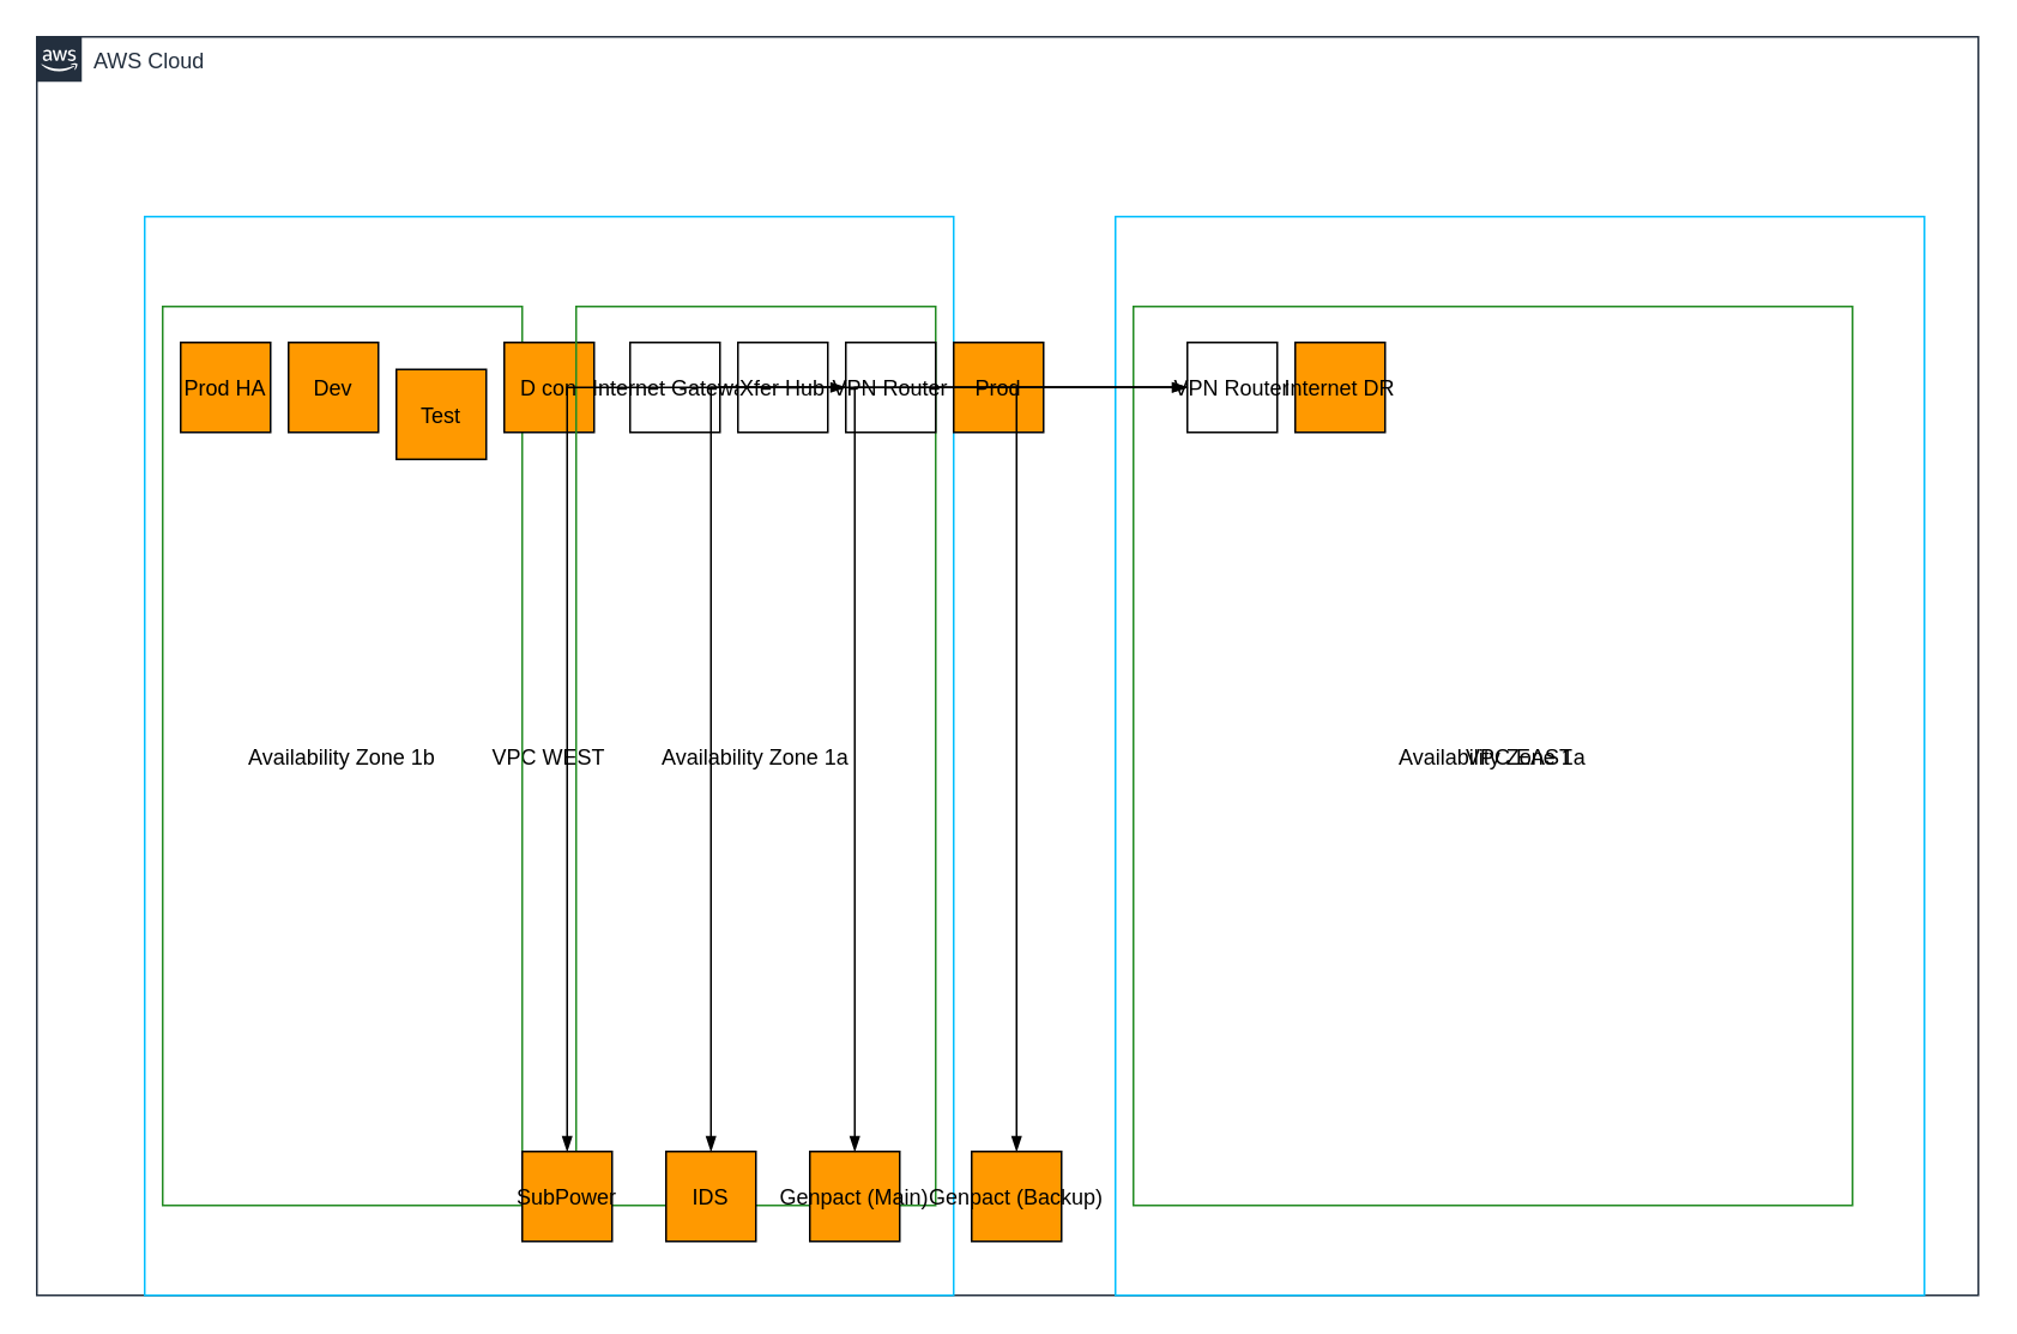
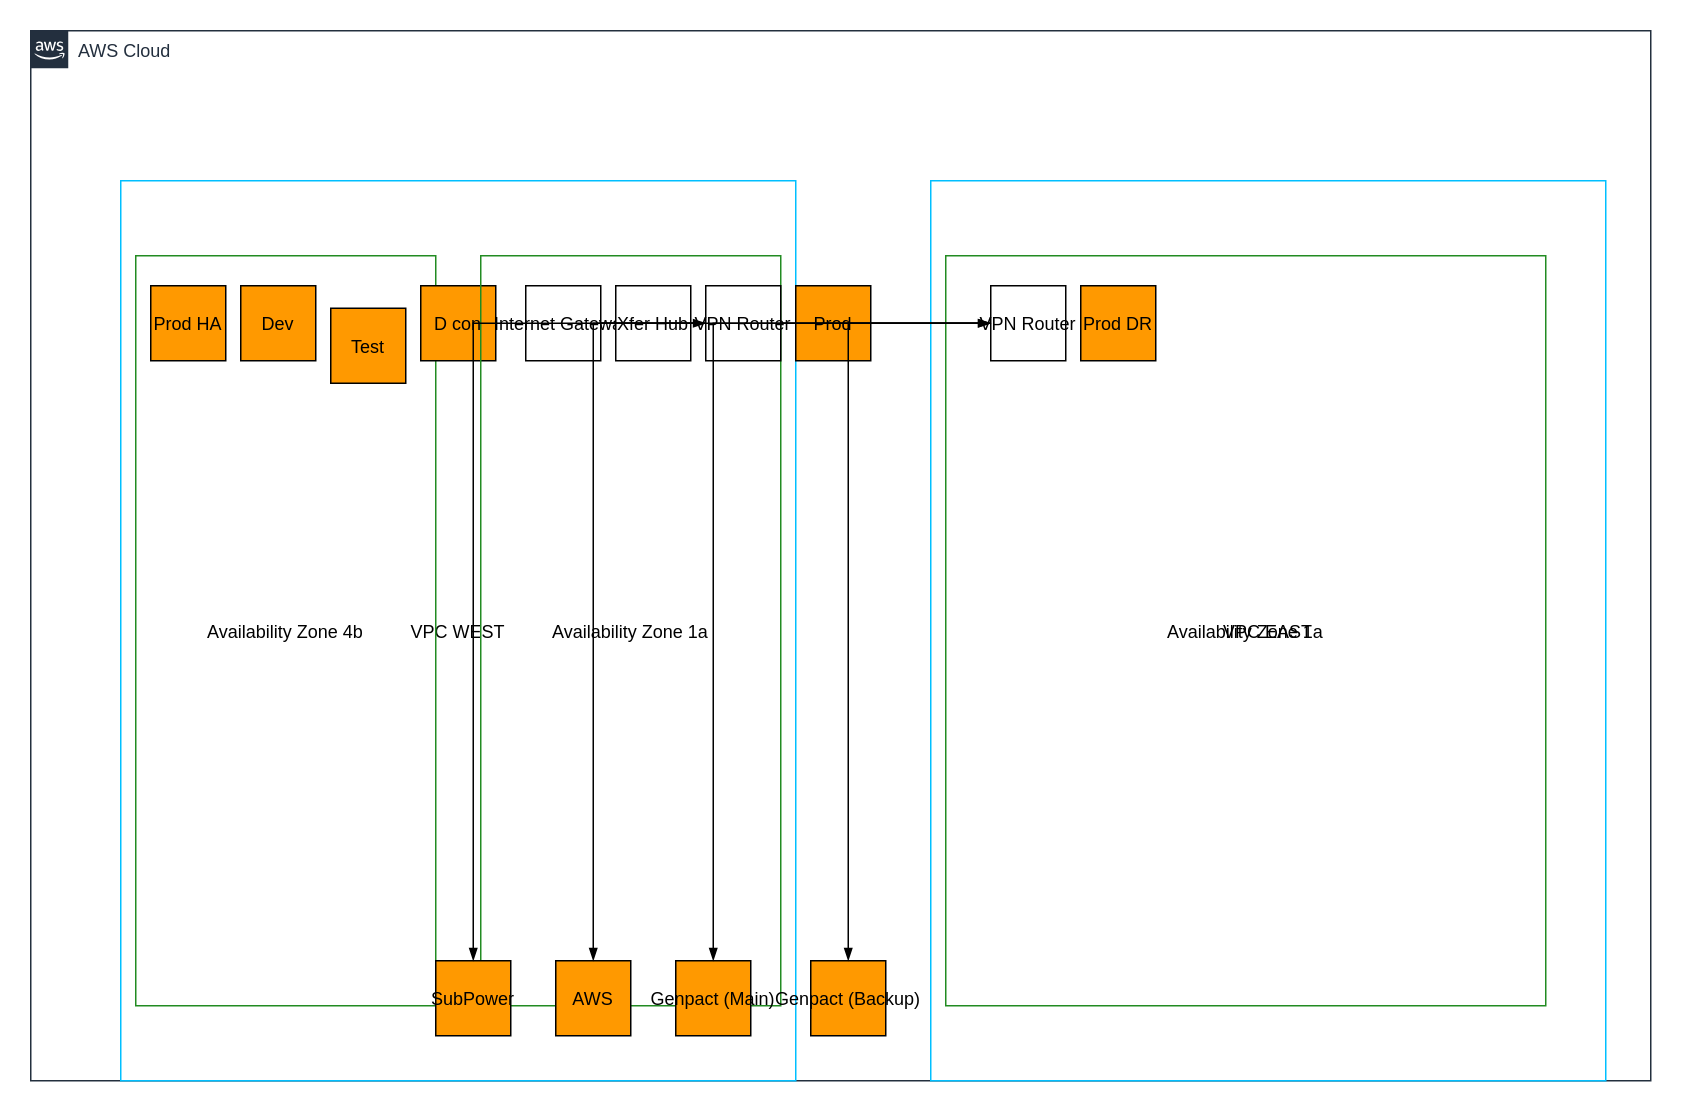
  <mxCell id="0" />
  <mxCell id="1" parent="0" />
  <mxCell id="2" value="AWS Cloud" style="points=[[0,0],[0.25,0],[0.5,0],[0.75,0],[1,0],[1,0.25],[1,0.5],[1,0.75],[1,1],[0.75,1],[0.5,1],[0.25,1],[0,1],[0,0.75],[0,0.5],[0,0.25]];outlineConnect=0;gradientColor=none;html=1;whiteSpace=wrap;fontSize=12;fontStyle=0;shape=mxgraph.aws4.group;grIcon=mxgraph.aws4.group_aws_cloud_alt;strokeColor=#232F3E;fillColor=none;verticalAlign=top;align=left;spacingLeft=30;fontColor=#232F3E;dashed=0;labelBackgroundColor=#ffffff;container=1;pointerEvents=0;collapsible=0;recursiveResize=0;" parent="1" vertex="1"><mxGeometry x="20" y="20" width="1080" height="700" as="geometry" /></mxCell>
  <mxCell id="3" value="VPC WEST" style="strokeColor=#00BFFF;fillColor=none;container=1;" parent="2" vertex="1"><mxGeometry x="60" y="100" width="450" height="600" as="geometry" /></mxCell>
  <mxCell id="4" value="VPC EAST" style="strokeColor=#00BFFF;fillColor=none;container=1;" parent="2" vertex="1"><mxGeometry x="600" y="100" width="450" height="600" as="geometry" /></mxCell>
- <mxCell id="5" value="Availability Zone 1b" style="strokeColor=#228B22;fillColor=none;container=1;" parent="3" vertex="1"><mxGeometry x="10" y="50" width="200" height="500" as="geometry" /></mxCell>
+ <mxCell id="5" value="Availability Zone 4b" style="strokeColor=#228B22;fillColor=none;container=1;" parent="3" vertex="1"><mxGeometry x="10" y="50" width="200" height="500" as="geometry" /></mxCell>
  <mxCell id="6" value="Availability Zone 1a" style="strokeColor=#228B22;fillColor=none;container=1;" parent="3" vertex="1"><mxGeometry x="240" y="50" width="200" height="500" as="geometry" /></mxCell>
  <mxCell id="7" value="Availability Zone 1a" style="strokeColor=#228B22;fillColor=none;container=1;" parent="4" vertex="1"><mxGeometry x="10" y="50" width="400" height="500" as="geometry" /></mxCell>
  <mxCell id="8" value="Prod HA" style="shape=mxgraph.aws4.compute_amazon_ec2_instance;fillColor=#FF9900;" parent="5" vertex="1"><mxGeometry x="10" y="20" width="50" height="50" as="geometry" /></mxCell>
  <mxCell id="9" value="Dev" style="shape=mxgraph.aws4.compute_amazon_ec2_instance;fillColor=#FF9900;" parent="5" vertex="1"><mxGeometry x="70" y="20" width="50" height="50" as="geometry" /></mxCell>
  <mxCell id="10" value="Test" style="shape=mxgraph.aws4.compute_amazon_ec2_instance;fillColor=#FF9900;" parent="5" vertex="1"><mxGeometry x="130" y="35" width="50" height="50" as="geometry" /></mxCell>
  <mxCell id="11" value="D con" style="shape=mxgraph.aws4.compute_amazon_ec2_instance;fillColor=#FF9900;" parent="5" vertex="1"><mxGeometry x="190" y="20" width="50" height="50" as="geometry" /></mxCell>
  <mxCell id="12" value="Internet Gateway" style="shape=mxgraph.aws4.networking_content_delivery_internet_gateway;fillColor=#FFFFFF;" parent="6" vertex="1"><mxGeometry x="30" y="20" width="50" height="50" as="geometry" /></mxCell>
  <mxCell id="13" value="Xfer Hub" style="shape=mxgraph.aws4.storage_transfer;fillColor=#FFFFFF;" parent="6" vertex="1"><mxGeometry x="90" y="20" width="50" height="50" as="geometry" /></mxCell>
  <mxCell id="14" value="VPN Router" style="shape=mxgraph.aws4.networking_content_delivery_vpn_gateway;fillColor=#FFFFFF;" parent="6" vertex="1"><mxGeometry x="150" y="20" width="50" height="50" as="geometry" /></mxCell>
  <mxCell id="15" value="Prod" style="shape=mxgraph.aws4.compute_amazon_ec2_instance;fillColor=#FF9900;" parent="6" vertex="1"><mxGeometry x="210" y="20" width="50" height="50" as="geometry" /></mxCell>
  <mxCell id="16" value="VPN Router" style="shape=mxgraph.aws4.networking_content_delivery_vpn_gateway;fillColor=#FFFFFF;" parent="7" vertex="1"><mxGeometry x="30" y="20" width="50" height="50" as="geometry" /></mxCell>
- <mxCell id="17" value="Internet DR" style="shape=mxgraph.aws4.compute_amazon_ec2_instance;fillColor=#FF9900;" parent="7" vertex="1"><mxGeometry x="90" y="20" width="50" height="50" as="geometry" /></mxCell>
+ <mxCell id="17" value="Prod DR" style="shape=mxgraph.aws4.compute_amazon_ec2_instance;fillColor=#FF9900;" parent="7" vertex="1"><mxGeometry x="90" y="20" width="50" height="50" as="geometry" /></mxCell>
  <mxCell id="18" style="edgeStyle=orthogonalEdgeStyle;rounded=0;orthogonalLoop=1;jettySize=auto;html=1;endArrow=blockThin;endFill=1;" parent="1" source="14" target="16" edge="1"><mxGeometry relative="1" as="geometry" /></mxCell>
  <mxCell id="19" style="edgeStyle=orthogonalEdgeStyle;rounded=0;orthogonalLoop=1;jettySize=auto;html=1;endArrow=blockThin;endFill=1;" parent="1" source="12" target="14" edge="1"><mxGeometry relative="1" as="geometry" /></mxCell>
  <mxCell id="20" style="edgeStyle=orthogonalEdgeStyle;rounded=0;orthogonalLoop=1;jettySize=auto;html=1;endArrow=blockThin;endFill=1;" parent="1" source="12" target="16" edge="1"><mxGeometry relative="1" as="geometry" /></mxCell>
  <mxCell id="21" value="SubPower" style="shape=mxgraph.aws4.compute_amazon_ec2_instance;fillColor=#FF9900;" parent="1" vertex="1"><mxGeometry x="290" y="640" width="50" height="50" as="geometry" /></mxCell>
- <mxCell id="22" value="IDS" style="shape=mxgraph.aws4.compute_amazon_ec2_instance;fillColor=#FF9900;" parent="1" vertex="1"><mxGeometry x="370" y="640" width="50" height="50" as="geometry" /></mxCell>
+ <mxCell id="22" value="AWS" style="shape=mxgraph.aws4.compute_amazon_ec2_instance;fillColor=#FF9900;" parent="1" vertex="1"><mxGeometry x="370" y="640" width="50" height="50" as="geometry" /></mxCell>
  <mxCell id="23" value="Genpact (Main)" style="shape=mxgraph.aws4.compute_amazon_ec2_instance;fillColor=#FF9900;" parent="1" vertex="1"><mxGeometry x="450" y="640" width="50" height="50" as="geometry" /></mxCell>
  <mxCell id="24" value="Genpact (Backup)" style="shape=mxgraph.aws4.compute_amazon_ec2_instance;fillColor=#FF9900;" parent="1" vertex="1"><mxGeometry x="540" y="640" width="50" height="50" as="geometry" /></mxCell>
  <mxCell id="25" style="edgeStyle=orthogonalEdgeStyle;rounded=0;orthogonalLoop=1;jettySize=auto;html=1;endArrow=blockThin;endFill=1;" parent="1" source="14" target="21" edge="1"><mxGeometry relative="1" as="geometry" /></mxCell>
  <mxCell id="26" style="edgeStyle=orthogonalEdgeStyle;rounded=0;orthogonalLoop=1;jettySize=auto;html=1;endArrow=blockThin;endFill=1;" parent="1" source="14" target="22" edge="1"><mxGeometry relative="1" as="geometry" /></mxCell>
  <mxCell id="27" style="edgeStyle=orthogonalEdgeStyle;rounded=0;orthogonalLoop=1;jettySize=auto;html=1;endArrow=blockThin;endFill=1;" parent="1" source="16" target="23" edge="1"><mxGeometry relative="1" as="geometry" /></mxCell>
  <mxCell id="28" style="edgeStyle=orthogonalEdgeStyle;rounded=0;orthogonalLoop=1;jettySize=auto;html=1;endArrow=blockThin;endFill=1;" parent="1" source="16" target="24" edge="1"><mxGeometry relative="1" as="geometry" /></mxCell>
